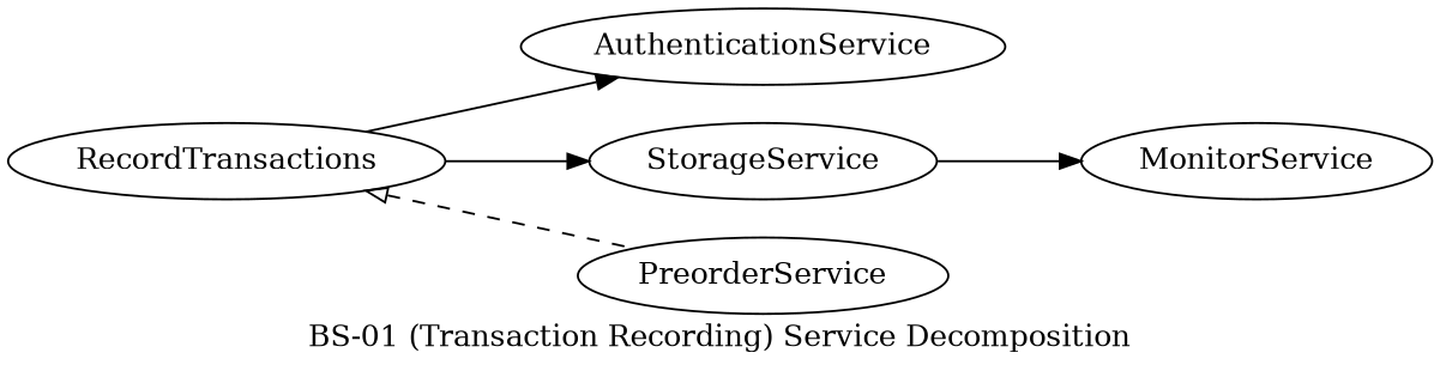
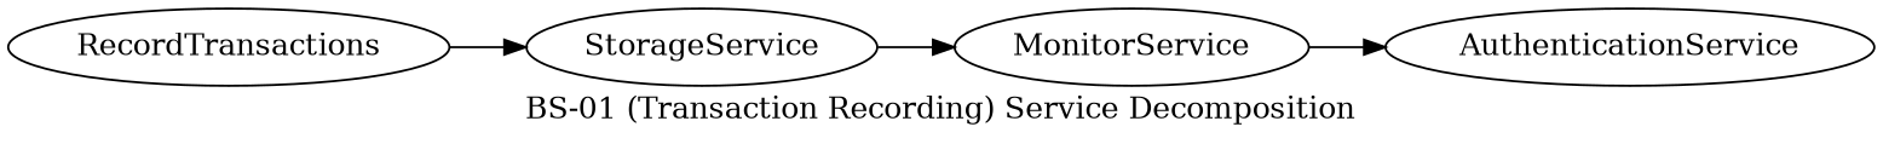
  digraph {
    label="BS-01 (Transaction Recording) Service Decomposition"
    rankdir=LR
    RecordTransactions
    AuthenticationService
    StorageService
-   PreorderService
    MonitorService
-   RecordTransactions -> AuthenticationService
+   MonitorService -> AuthenticationService
    RecordTransactions -> StorageService
-   RecordTransactions -> PreorderService [arrowtail=empty dir=back style=dashed]
    StorageService -> MonitorService
  }
